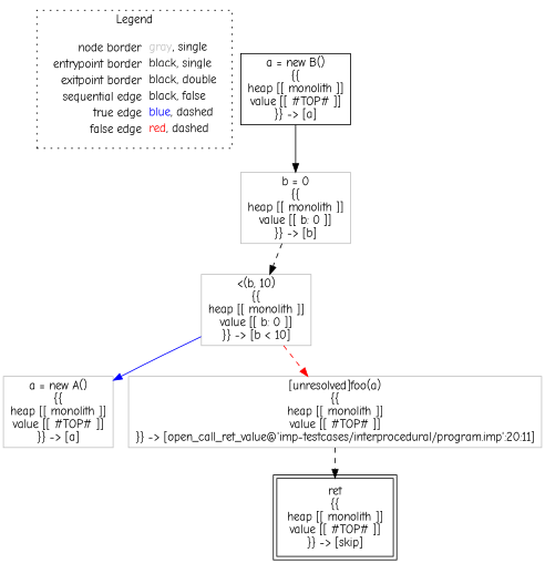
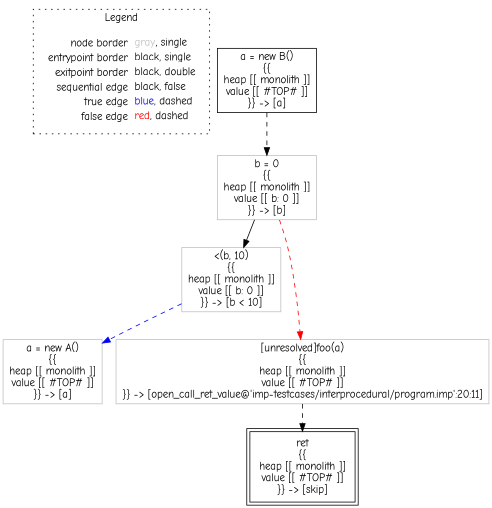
  digraph {
    fontname="Comic Neue"
    node [fontname="Comic Neue" shape=rect color=gray]
    edge [color=black fontname="Comic Neue" style=dashed]
    n1 [label=<<table border="0" cellpadding="2" cellspacing="0" cellborder="0"><tr><td align="right">node border&nbsp;</td><td align="left"><font color="gray">gray</font>, single</td></tr><tr><td align="right">entrypoint border&nbsp;</td><td align="left"><font color="black">black</font>, single</td></tr><tr><td align="right">exitpoint border&nbsp;</td><td align="left"><font color="black">black</font>, double</td></tr><tr><td align="right">sequential edge&nbsp;</td><td align="left"><font color="black">black</font>, false</td></tr><tr><td align="right">true edge&nbsp;</td><td align="left"><font color="blue">blue</font>, dashed</td></tr><tr><td align="right">false edge&nbsp;</td><td align="left"><font color="red">red</font>, dashed</td></tr></table>> shape=plaintext color=""]
    n2 [color=black label=<a = new B()<BR/>{{<BR/>heap [[ monolith ]]<BR/>value [[ #TOP# ]]<BR/>}} -&gt; [a]>]
    n3 [label=<b = 0<BR/>{{<BR/>heap [[ monolith ]]<BR/>value [[ b: 0 ]]<BR/>}} -&gt; [b]>]
    n4 [label=<&lt;(b, 10)<BR/>{{<BR/>heap [[ monolith ]]<BR/>value [[ b: 0 ]]<BR/>}} -&gt; [b &lt; 10]>]
    n5 [color=black label=<ret<BR/>{{<BR/>heap [[ monolith ]]<BR/>value [[ #TOP# ]]<BR/>}} -&gt; [skip]> peripheries=2]
    n6 [label=<a = new A()<BR/>{{<BR/>heap [[ monolith ]]<BR/>value [[ #TOP# ]]<BR/>}} -&gt; [a]>]
    n7 [label=<[unresolved]foo(a)<BR/>{{<BR/>heap [[ monolith ]]<BR/>value [[ #TOP# ]]<BR/>}} -&gt; [open_call_ret_value@'imp-testcases/interprocedural/program.imp':20:11]>]
    subgraph cluster_1 {
      label=Legend
      style=dotted
      n1
    }
-   n2 -> n3 [style=""]
-   n3 -> n4
-   n4 -> n6 [color=blue style=solid]
-   n4 -> n7 [color=red]
+   n2 -> n3
+   n3 -> n4 [style=""]
+   n4 -> n6 [color=blue]
+   n3 -> n7 [color=red]
    n7 -> n5
  }
